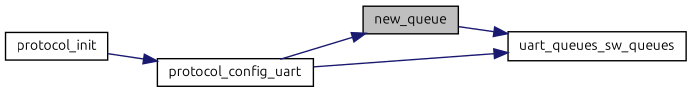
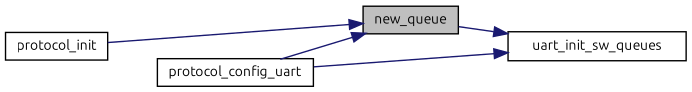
  digraph {
    fontname=Ubuntu
    rankdir=RL
    node [color=black fillcolor=white fontname=Ubuntu fontsize=10 shape=record style=filled]
    edge [color=midnightblue dir=back fontname=Ubuntu fontsize=10 labelfontname=Helvetica labelfontsize=10 style=solid]
    n1 [fillcolor=grey75 fontcolor=black height=0.2 label=new_queue width=0.4]
    n2 [height=0.2 label=protocol_init width=0.4]
    n3 [height=0.2 label=protocol_config_uart width=0.4]
-   n4 [height=0.2 label=uart_queues_sw_queues width=0.4]
-   n3 -> n2
+   n4 [height=0.2 label=uart_init_sw_queues width=0.4]
+   n1 -> n2
    n1 -> n3
    n4 -> n1
    n4 -> n3
  }
